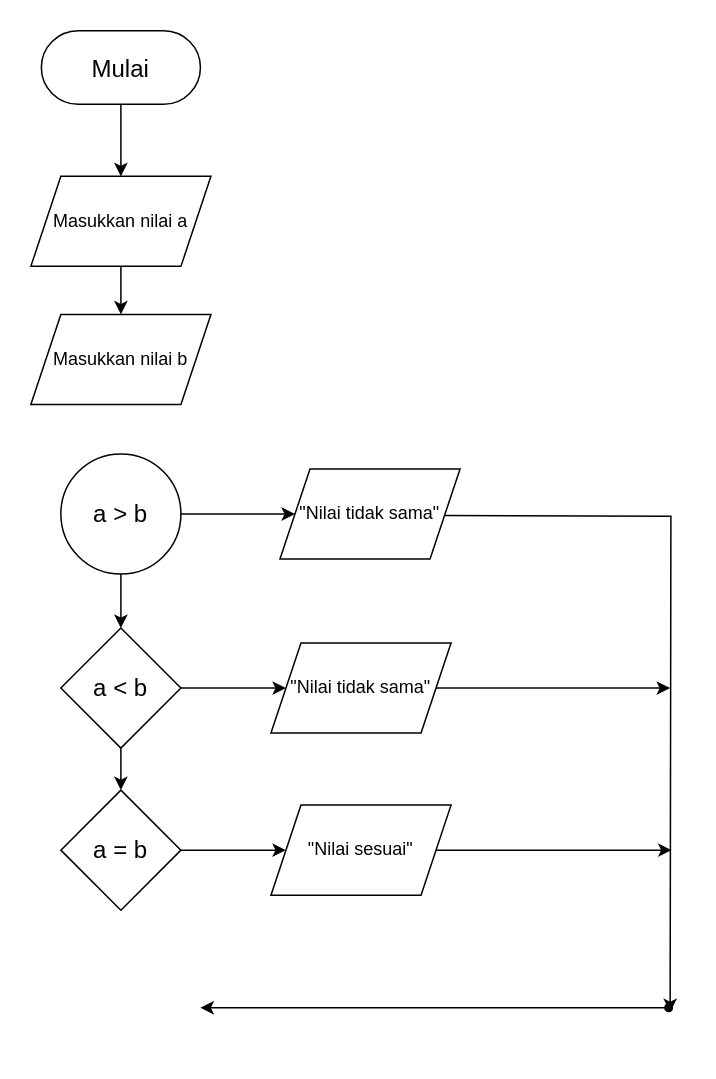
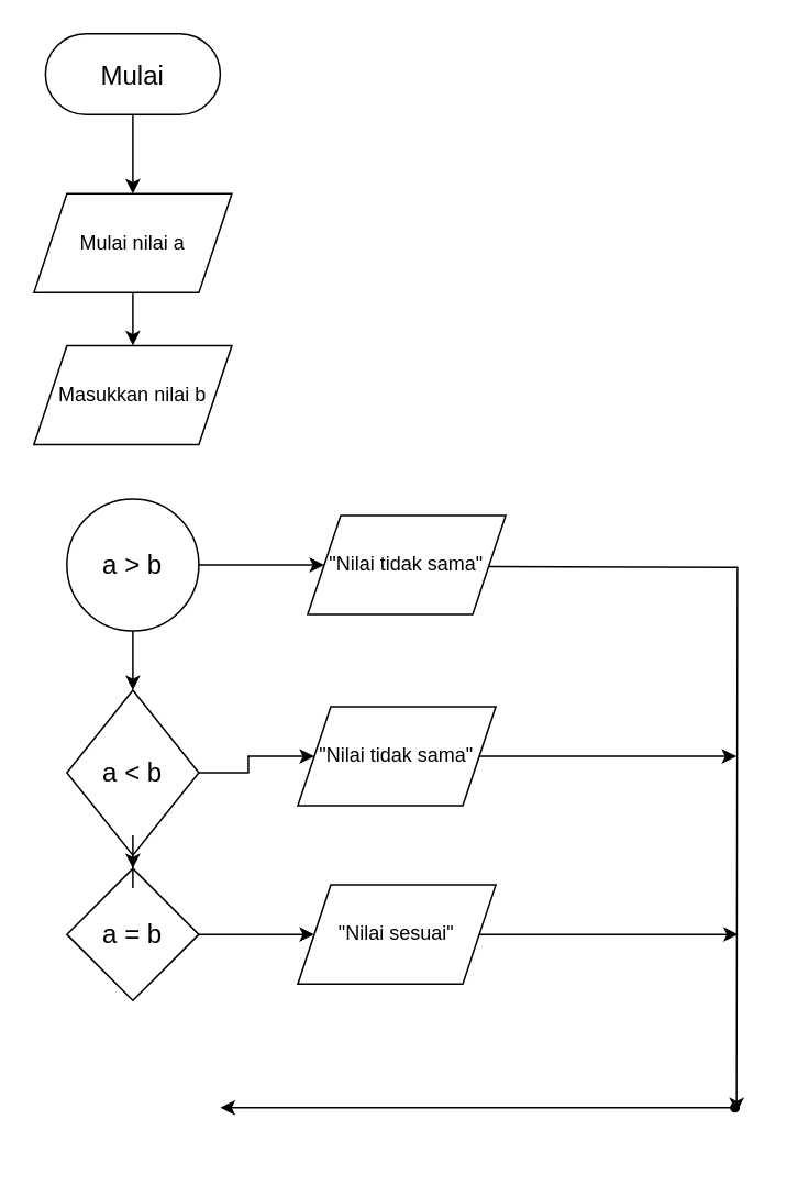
  <mxCell id="0" />
  <mxCell id="1" parent="0" />
  <mxCell id="2" value="" style="group" parent="1" vertex="1" connectable="0"><mxGeometry x="20" y="20" width="435" height="677" as="geometry" /></mxCell>
  <mxCell id="3" value="Mulai" style="rounded=1;whiteSpace=wrap;html=1;fontSize=16;arcSize=50;" parent="2" vertex="1"><mxGeometry x="7" width="106" height="49" as="geometry" /></mxCell>
  <mxCell id="4" value="a &amp;gt; b" style="ellipse;whiteSpace=wrap;html=1;fontSize=16;" parent="2" vertex="1"><mxGeometry x="20" y="282" width="80" height="80" as="geometry" /></mxCell>
- <mxCell id="5" value="Masukkan nilai a" style="shape=parallelogram;perimeter=parallelogramPerimeter;whiteSpace=wrap;html=1;fixedSize=1;" parent="2" vertex="1"><mxGeometry y="97" width="120" height="60" as="geometry" /></mxCell>
+ <mxCell id="5" value="Mulai nilai a" style="shape=parallelogram;perimeter=parallelogramPerimeter;whiteSpace=wrap;html=1;fixedSize=1;" parent="2" vertex="1"><mxGeometry y="97" width="120" height="60" as="geometry" /></mxCell>
  <mxCell id="6" value="" style="edgeStyle=orthogonalEdgeStyle;rounded=0;orthogonalLoop=1;jettySize=auto;html=1;" parent="2" source="3" target="5" edge="1"><mxGeometry relative="1" as="geometry" /></mxCell>
  <mxCell id="7" value="Masukkan nilai b" style="shape=parallelogram;perimeter=parallelogramPerimeter;whiteSpace=wrap;html=1;fixedSize=1;" parent="2" vertex="1"><mxGeometry y="189" width="120" height="60" as="geometry" /></mxCell>
  <mxCell id="8" value="" style="edgeStyle=orthogonalEdgeStyle;rounded=0;orthogonalLoop=1;jettySize=auto;html=1;" parent="2" source="5" target="7" edge="1"><mxGeometry relative="1" as="geometry" /></mxCell>
- <mxCell id="9" value="a &amp;lt; b" style="rhombus;whiteSpace=wrap;html=1;fontSize=16;" parent="2" vertex="1"><mxGeometry x="20" y="398" width="80" height="80" as="geometry" /></mxCell>
+ <mxCell id="9" value="a &amp;lt; b" style="rhombus;whiteSpace=wrap;html=1;fontSize=16;" parent="2" vertex="1"><mxGeometry x="20" y="398" width="80" height="100" as="geometry" /></mxCell>
  <mxCell id="10" value="" style="edgeStyle=orthogonalEdgeStyle;rounded=0;orthogonalLoop=1;jettySize=auto;html=1;" parent="2" source="4" target="9" edge="1"><mxGeometry relative="1" as="geometry" /></mxCell>
  <mxCell id="11" value="a = b" style="rhombus;whiteSpace=wrap;html=1;fontSize=16;" parent="2" vertex="1"><mxGeometry x="20" y="506" width="80" height="80" as="geometry" /></mxCell>
  <mxCell id="12" value="" style="edgeStyle=orthogonalEdgeStyle;rounded=0;orthogonalLoop=1;jettySize=auto;html=1;" parent="2" source="9" target="11" edge="1"><mxGeometry relative="1" as="geometry" /></mxCell>
  <mxCell id="13" value="" style="edgeStyle=orthogonalEdgeStyle;rounded=0;orthogonalLoop=1;jettySize=auto;html=1;" parent="2" edge="1"><mxGeometry relative="1" as="geometry"><mxPoint x="275.986" y="323.003" as="sourcePoint" /><mxPoint x="426" y="653.96" as="targetPoint" /></mxGeometry></mxCell>
  <mxCell id="14" value="&quot;Nilai tidak sama&quot;" style="shape=parallelogram;perimeter=parallelogramPerimeter;whiteSpace=wrap;html=1;fixedSize=1;" parent="2" vertex="1"><mxGeometry x="166" y="292" width="120" height="60" as="geometry" /></mxCell>
  <mxCell id="15" value="" style="edgeStyle=orthogonalEdgeStyle;rounded=0;orthogonalLoop=1;jettySize=auto;html=1;" parent="2" source="4" target="14" edge="1"><mxGeometry relative="1" as="geometry" /></mxCell>
  <mxCell id="16" value="" style="edgeStyle=orthogonalEdgeStyle;rounded=0;orthogonalLoop=1;jettySize=auto;html=1;" parent="2" source="17" edge="1"><mxGeometry relative="1" as="geometry"><mxPoint x="426" y="438" as="targetPoint" /></mxGeometry></mxCell>
  <mxCell id="17" value="&quot;Nilai tidak sama&quot;" style="shape=parallelogram;perimeter=parallelogramPerimeter;whiteSpace=wrap;html=1;fixedSize=1;" parent="2" vertex="1"><mxGeometry x="160" y="408" width="120" height="60" as="geometry" /></mxCell>
  <mxCell id="18" value="" style="edgeStyle=orthogonalEdgeStyle;rounded=0;orthogonalLoop=1;jettySize=auto;html=1;" parent="2" source="9" target="17" edge="1"><mxGeometry relative="1" as="geometry" /></mxCell>
  <mxCell id="19" value="" style="edgeStyle=orthogonalEdgeStyle;rounded=0;orthogonalLoop=1;jettySize=auto;html=1;" parent="2" source="20" edge="1"><mxGeometry relative="1" as="geometry"><mxPoint x="427" y="546" as="targetPoint" /></mxGeometry></mxCell>
  <mxCell id="20" value="&quot;Nilai sesuai&quot;" style="shape=parallelogram;perimeter=parallelogramPerimeter;whiteSpace=wrap;html=1;fixedSize=1;" parent="2" vertex="1"><mxGeometry x="160" y="516" width="120" height="60" as="geometry" /></mxCell>
  <mxCell id="21" value="" style="edgeStyle=orthogonalEdgeStyle;rounded=0;orthogonalLoop=1;jettySize=auto;html=1;" parent="2" source="11" target="20" edge="1"><mxGeometry relative="1" as="geometry" /></mxCell>
  <mxCell id="22" value="" style="edgeStyle=orthogonalEdgeStyle;rounded=0;orthogonalLoop=1;jettySize=auto;html=1;" parent="2" source="23" edge="1"><mxGeometry relative="1" as="geometry"><mxPoint x="113" y="651" as="targetPoint" /></mxGeometry></mxCell>
  <mxCell id="23" value="" style="shape=waypoint;sketch=0;size=6;pointerEvents=1;points=[];fillColor=none;resizable=0;rotatable=0;perimeter=centerPerimeter;snapToPoint=1;" parent="2" vertex="1"><mxGeometry x="415" y="641" width="20" height="20" as="geometry" /></mxCell>
